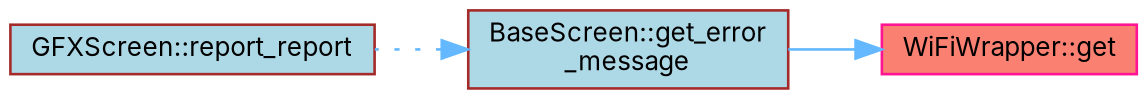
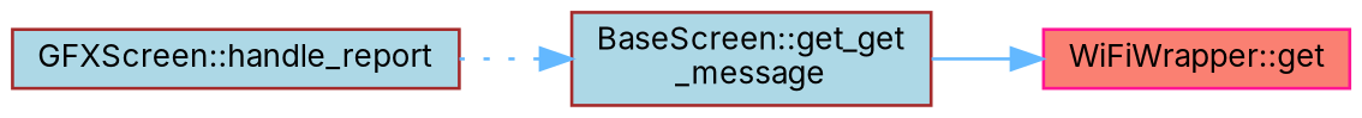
  digraph {
    fontname=Inter
    rankdir=RL
    node [color=brown fillcolor=lightblue fontname=Inter fontsize=10 shape=box style=filled]
    edge [color=steelblue1 dir=back fontname=Inter fontsize=10 labelfontname=Helvetica labelfontsize=10]
    n1 [color=deeppink fillcolor=salmon fontcolor=black height=0.2 label="WiFiWrapper::get" width=0.4]
-   n2 [height=0.2 label="BaseScreen::get_error\l_message" width=0.4]
-   n3 [height=0.2 label="GFXScreen::report_report" width=0.4]
+   n2 [height=0.2 label="BaseScreen::get_get\l_message" width=0.4]
+   n3 [height=0.2 label="GFXScreen::handle_report" width=0.4]
    n1 -> n2 [style=solid]
    n2 -> n3 [style=dotted]
  }
